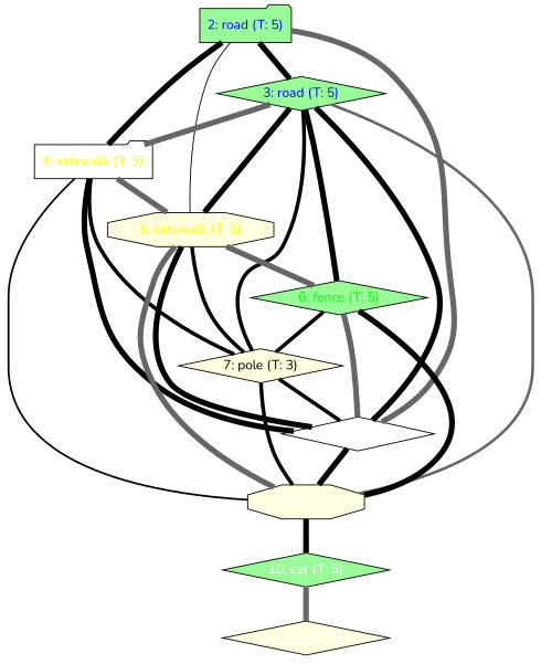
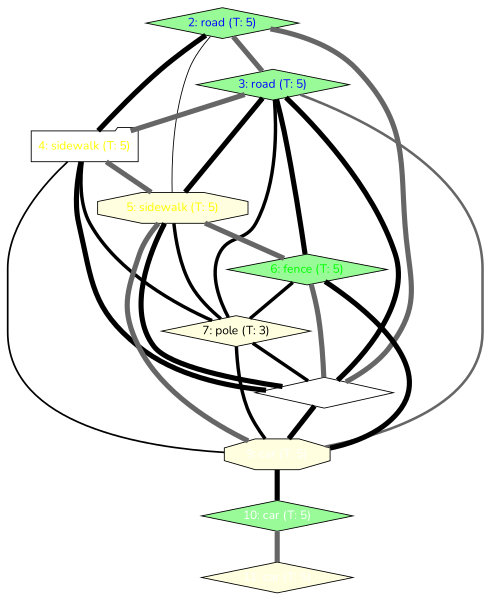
  graph {
    fontname=Nunito
    node [fillcolor=palegreen fontcolor="#ffffff" fontname=Nunito shape=diamond style=filled]
    edge [color=black fontname=Nunito penwidth=6]
-   n1 [fontcolor="#0000ff" label="2: road (T: 5)" shape=folder]
+   n1 [fontcolor="#0000ff" label="2: road (T: 5)"]
    n2 [fontcolor="#0000ff" label="3: road (T: 5)"]
    n3 [fillcolor=white fontcolor="#ffff00" label="4: sidewalk (T: 5)" shape=folder]
    n4 [fillcolor=lightyellow fontcolor="#ffff00" label="5: sidewalk (T: 5)" shape=octagon]
    n5 [fillcolor=white label="8: car (T: 5)"]
    n6 [fontcolor="#00ff00" label="6: fence (T: 5)"]
    n7 [fillcolor=lightyellow fontcolor="#000000" label="7: pole (T: 3)"]
    n8 [fillcolor=lightyellow label="9: car (T: 5)" shape=octagon]
    n9 [label="10: car (T: 5)"]
    n10 [fillcolor=lightyellow label="11: car (T: 5)"]
-   n1 -- n2
+   n1 -- n2 [color=gray40]
    n1 -- n3
    n1 -- n4 [penwidth=1]
    n1 -- n5 [color=gray40]
    n2 -- n3 [color=gray40]
    n2 -- n4
    n2 -- n5
    n2 -- n6
    n2 -- n7 [penwidth=4]
    n2 -- n8 [color=gray40 penwidth=3]
    n3 -- n4 [color=gray40]
    n3 -- n5
    n3 -- n7 [penwidth=4]
    n3 -- n8 [penwidth=2]
    n4 -- n5
    n4 -- n6 [color=gray40]
    n4 -- n7 [penwidth=4]
    n4 -- n8 [color=gray40]
    n5 -- n8
    n6 -- n5 [color=gray40]
    n6 -- n7 [penwidth=4]
    n6 -- n8
    n7 -- n5 [penwidth=4]
    n7 -- n8 [penwidth=4]
    n8 -- n9
    n9 -- n10 [color=gray40]
  }
